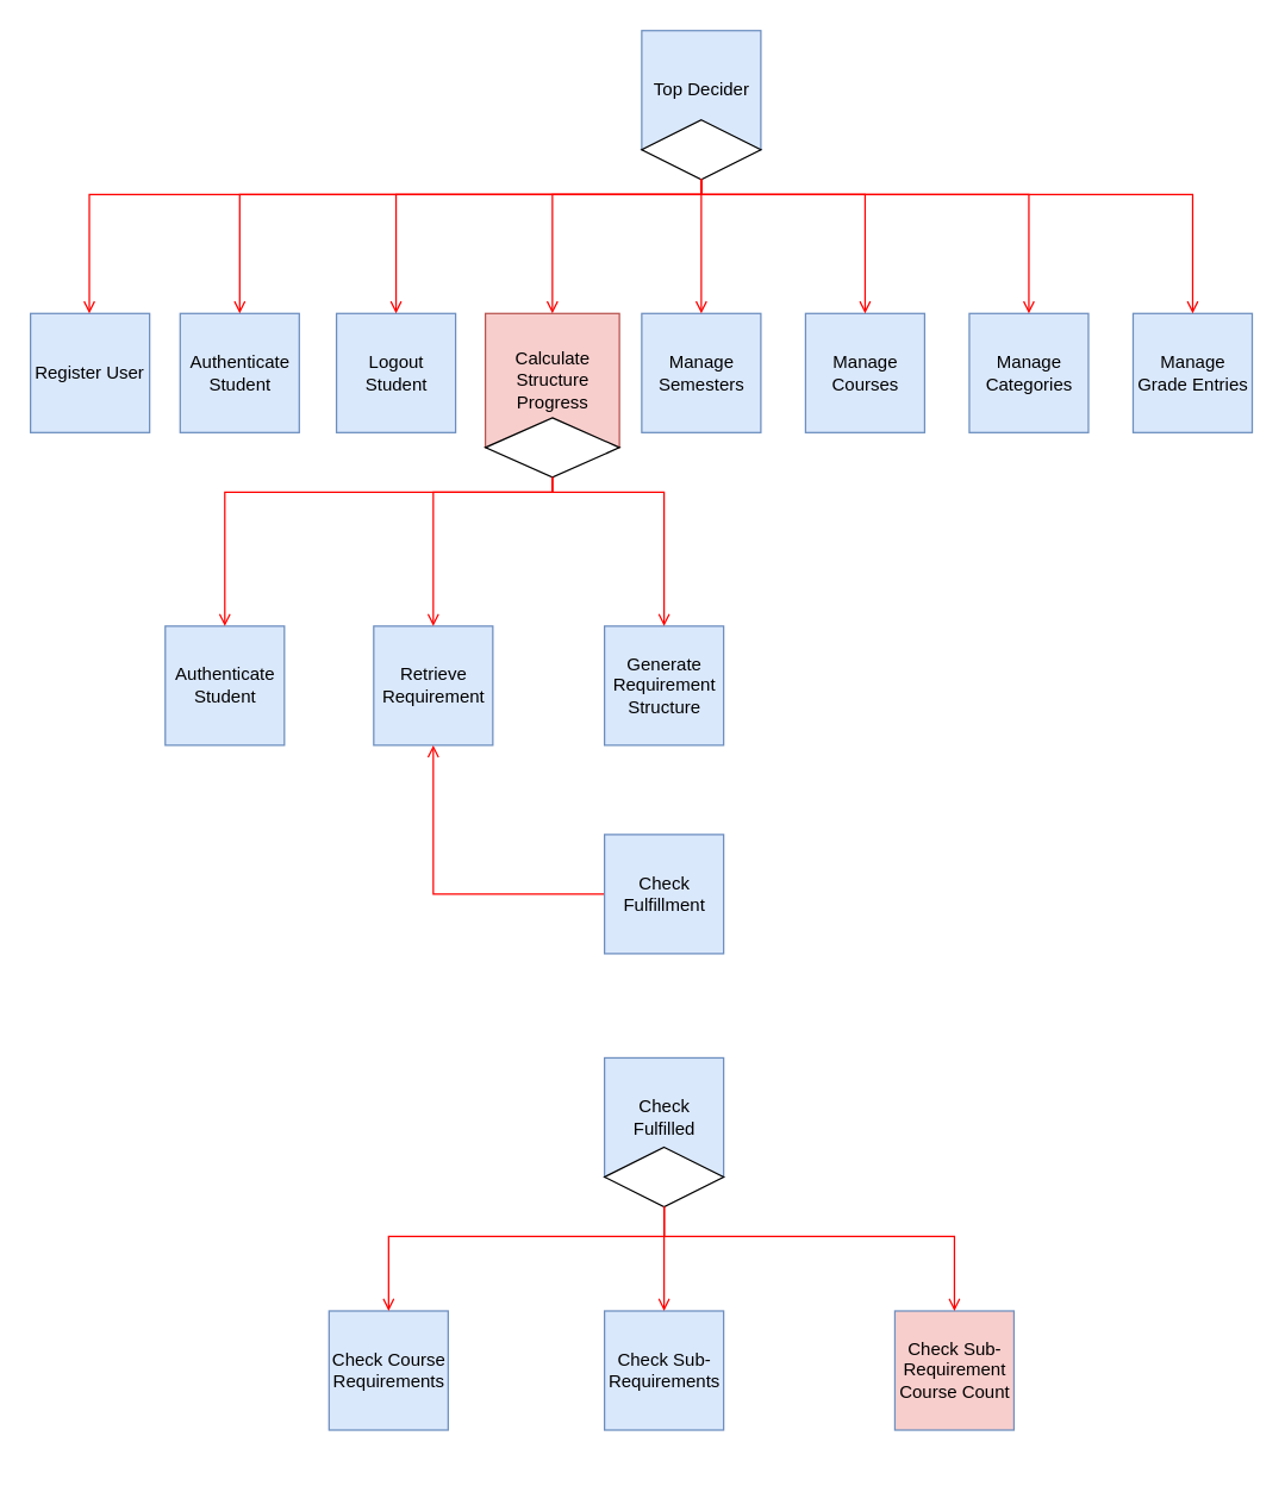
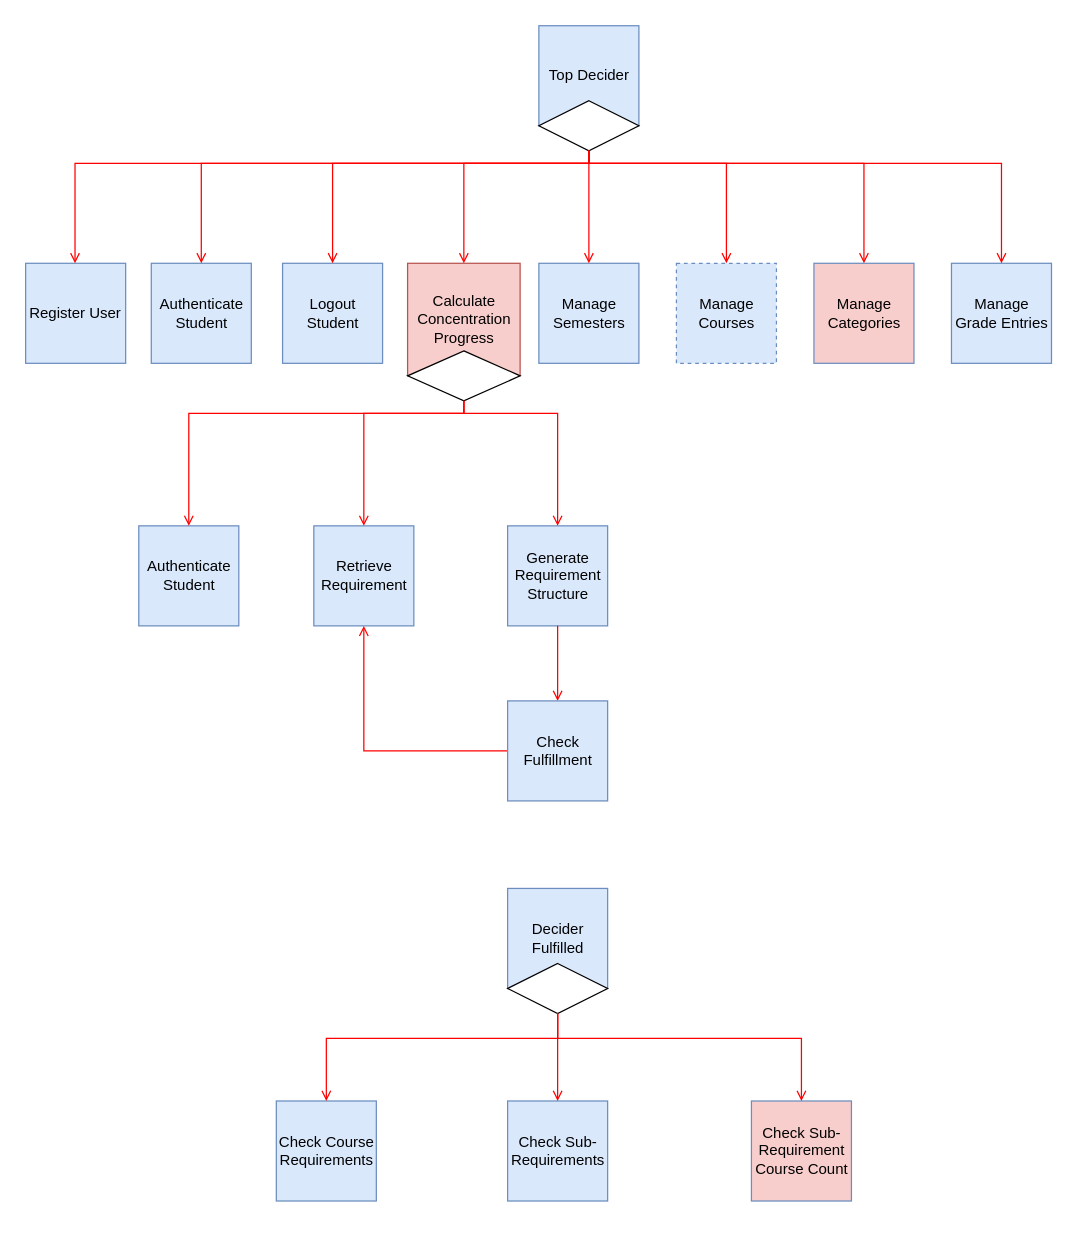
  <mxCell id="0" />
  <mxCell id="1" parent="0" />
  <mxCell id="2" value="" style="group" parent="1" vertex="1" connectable="0"><mxGeometry x="430.5" y="20" width="80" height="100" as="geometry" /></mxCell>
  <mxCell id="3" value="Top Decider" style="whiteSpace=wrap;html=1;aspect=fixed;fillColor=#dae8fc;strokeColor=#6c8ebf;" parent="2" vertex="1"><mxGeometry width="80" height="80" as="geometry" /></mxCell>
  <mxCell id="4" value="" style="rhombus;whiteSpace=wrap;html=1;" parent="2" vertex="1"><mxGeometry y="60" width="80" height="40" as="geometry" /></mxCell>
  <mxCell id="5" value="" style="group" parent="1" vertex="1" connectable="0"><mxGeometry x="120.5" y="210" width="80" height="100" as="geometry" /></mxCell>
  <mxCell id="6" value="Authenticate Student" style="whiteSpace=wrap;html=1;aspect=fixed;fillColor=#dae8fc;strokeColor=#6c8ebf;" parent="5" vertex="1"><mxGeometry width="80" height="80" as="geometry" /></mxCell>
  <mxCell id="7" value="" style="group" parent="1" vertex="1" connectable="0"><mxGeometry x="20" y="210" width="80" height="100" as="geometry" /></mxCell>
  <mxCell id="8" value="Register User" style="whiteSpace=wrap;html=1;aspect=fixed;fillColor=#dae8fc;strokeColor=#6c8ebf;" parent="7" vertex="1"><mxGeometry width="80" height="80" as="geometry" /></mxCell>
  <mxCell id="9" value="" style="group" parent="1" vertex="1" connectable="0"><mxGeometry x="225.5" y="210" width="80" height="100" as="geometry" /></mxCell>
  <mxCell id="10" value="Logout Student" style="whiteSpace=wrap;html=1;aspect=fixed;fillColor=#dae8fc;strokeColor=#6c8ebf;" parent="9" vertex="1"><mxGeometry width="80" height="80" as="geometry" /></mxCell>
  <mxCell id="11" value="" style="group" parent="1" vertex="1" connectable="0"><mxGeometry x="330.5" y="210" width="90" height="110" as="geometry" /></mxCell>
- <mxCell id="12" value="Calculate Structure Progress" style="whiteSpace=wrap;html=1;aspect=fixed;fillColor=#f8cecc;strokeColor=#b85450;" parent="11" vertex="1"><mxGeometry x="-5" width="90" height="90" as="geometry" /></mxCell>
+ <mxCell id="12" value="Calculate Concentration Progress" style="whiteSpace=wrap;html=1;aspect=fixed;fillColor=#f8cecc;strokeColor=#b85450;" parent="11" vertex="1"><mxGeometry x="-5" width="90" height="90" as="geometry" /></mxCell>
  <mxCell id="13" value="" style="rhombus;whiteSpace=wrap;html=1;" parent="11" vertex="1"><mxGeometry x="-5" y="70" width="90" height="40" as="geometry" /></mxCell>
  <mxCell id="14" value="" style="group" parent="1" vertex="1" connectable="0"><mxGeometry x="430.5" y="210" width="80" height="100" as="geometry" /></mxCell>
  <mxCell id="15" value="Manage Semesters" style="whiteSpace=wrap;html=1;aspect=fixed;fillColor=#dae8fc;strokeColor=#6c8ebf;" parent="14" vertex="1"><mxGeometry width="80" height="80" as="geometry" /></mxCell>
  <mxCell id="16" value="" style="group" parent="1" vertex="1" connectable="0"><mxGeometry x="540.5" y="210" width="80" height="100" as="geometry" /></mxCell>
- <mxCell id="17" value="Manage Courses" style="whiteSpace=wrap;html=1;aspect=fixed;fillColor=#dae8fc;strokeColor=#6c8ebf;" parent="16" vertex="1"><mxGeometry width="80" height="80" as="geometry" /></mxCell>
+ <mxCell id="17" value="Manage Courses" style="whiteSpace=wrap;html=1;aspect=fixed;fillColor=#dae8fc;strokeColor=#6c8ebf;dashed=1;" parent="16" vertex="1"><mxGeometry width="80" height="80" as="geometry" /></mxCell>
  <mxCell id="18" value="" style="group" parent="1" vertex="1" connectable="0"><mxGeometry x="650.5" y="210" width="80" height="100" as="geometry" /></mxCell>
- <mxCell id="19" value="Manage Categories" style="whiteSpace=wrap;html=1;aspect=fixed;fillColor=#dae8fc;strokeColor=#6c8ebf;" parent="18" vertex="1"><mxGeometry width="80" height="80" as="geometry" /></mxCell>
+ <mxCell id="19" value="Manage Categories" style="whiteSpace=wrap;html=1;aspect=fixed;fillColor=#f8cecc;strokeColor=#6c8ebf;" parent="18" vertex="1"><mxGeometry width="80" height="80" as="geometry" /></mxCell>
  <mxCell id="20" value="" style="group" parent="1" vertex="1" connectable="0"><mxGeometry x="760.5" y="210" width="80" height="100" as="geometry" /></mxCell>
  <mxCell id="21" value="Manage Grade Entries" style="whiteSpace=wrap;html=1;aspect=fixed;fillColor=#dae8fc;strokeColor=#6c8ebf;" parent="20" vertex="1"><mxGeometry width="80" height="80" as="geometry" /></mxCell>
  <mxCell id="22" style="edgeStyle=orthogonalEdgeStyle;rounded=0;orthogonalLoop=1;jettySize=auto;html=1;strokeColor=#FF0000;endArrow=open;endFill=0;" parent="1" source="4" target="8" edge="1"><mxGeometry relative="1" as="geometry"><Array as="points"><mxPoint x="470.5" y="130" /><mxPoint x="59.5" y="130" /></Array></mxGeometry></mxCell>
  <mxCell id="23" style="edgeStyle=orthogonalEdgeStyle;rounded=0;orthogonalLoop=1;jettySize=auto;html=1;endArrow=open;endFill=0;strokeColor=#FF0000;" parent="1" source="4" target="6" edge="1"><mxGeometry relative="1" as="geometry"><Array as="points"><mxPoint x="470.5" y="130" /><mxPoint x="160.5" y="130" /></Array></mxGeometry></mxCell>
  <mxCell id="24" style="edgeStyle=orthogonalEdgeStyle;rounded=0;orthogonalLoop=1;jettySize=auto;html=1;endArrow=open;endFill=0;strokeColor=#FF0000;" parent="1" source="4" target="10" edge="1"><mxGeometry relative="1" as="geometry"><Array as="points"><mxPoint x="470.5" y="130" /><mxPoint x="265.5" y="130" /></Array></mxGeometry></mxCell>
  <mxCell id="25" style="edgeStyle=orthogonalEdgeStyle;rounded=0;orthogonalLoop=1;jettySize=auto;html=1;endArrow=open;endFill=0;strokeColor=#FF0000;" parent="1" source="4" target="12" edge="1"><mxGeometry relative="1" as="geometry"><Array as="points"><mxPoint x="470.5" y="130" /><mxPoint x="370.5" y="130" /></Array></mxGeometry></mxCell>
  <mxCell id="26" style="edgeStyle=orthogonalEdgeStyle;rounded=0;orthogonalLoop=1;jettySize=auto;html=1;endArrow=open;endFill=0;strokeColor=#FF0000;" parent="1" source="4" target="15" edge="1"><mxGeometry relative="1" as="geometry" /></mxCell>
  <mxCell id="27" style="edgeStyle=orthogonalEdgeStyle;rounded=0;orthogonalLoop=1;jettySize=auto;html=1;endArrow=open;endFill=0;strokeColor=#FF0000;" parent="1" source="4" target="17" edge="1"><mxGeometry relative="1" as="geometry"><Array as="points"><mxPoint x="470.5" y="130" /><mxPoint x="580.5" y="130" /></Array></mxGeometry></mxCell>
  <mxCell id="28" style="edgeStyle=orthogonalEdgeStyle;rounded=0;orthogonalLoop=1;jettySize=auto;html=1;endArrow=open;endFill=0;strokeColor=#FF0000;" parent="1" source="4" target="19" edge="1"><mxGeometry relative="1" as="geometry"><Array as="points"><mxPoint x="470.5" y="130" /><mxPoint x="690.5" y="130" /></Array></mxGeometry></mxCell>
  <mxCell id="29" style="edgeStyle=orthogonalEdgeStyle;rounded=0;orthogonalLoop=1;jettySize=auto;html=1;endArrow=open;endFill=0;strokeColor=#FF0000;" parent="1" source="4" target="21" edge="1"><mxGeometry relative="1" as="geometry"><Array as="points"><mxPoint x="470.5" y="130" /><mxPoint x="800.5" y="130" /></Array></mxGeometry></mxCell>
  <mxCell id="30" value="" style="group" parent="1" vertex="1" connectable="0"><mxGeometry x="110.5" y="420" width="80" height="100" as="geometry" /></mxCell>
  <mxCell id="31" value="Authenticate Student" style="whiteSpace=wrap;html=1;aspect=fixed;fillColor=#dae8fc;strokeColor=#6c8ebf;" parent="30" vertex="1"><mxGeometry width="80" height="80" as="geometry" /></mxCell>
  <mxCell id="32" style="edgeStyle=orthogonalEdgeStyle;rounded=0;orthogonalLoop=1;jettySize=auto;html=1;endArrow=open;endFill=0;strokeColor=#FF0000;" parent="1" source="13" target="31" edge="1"><mxGeometry relative="1" as="geometry"><Array as="points"><mxPoint x="370.5" y="330" /><mxPoint x="150.5" y="330" /></Array></mxGeometry></mxCell>
  <mxCell id="33" value="" style="group" parent="1" vertex="1" connectable="0"><mxGeometry x="250.5" y="420" width="80" height="100" as="geometry" /></mxCell>
  <mxCell id="34" value="Retrieve Requirement" style="whiteSpace=wrap;html=1;aspect=fixed;fillColor=#dae8fc;strokeColor=#6c8ebf;" parent="33" vertex="1"><mxGeometry width="80" height="80" as="geometry" /></mxCell>
  <mxCell id="35" style="edgeStyle=orthogonalEdgeStyle;rounded=0;orthogonalLoop=1;jettySize=auto;html=1;endArrow=open;endFill=0;strokeColor=#FF0000;" parent="1" source="13" target="34" edge="1"><mxGeometry relative="1" as="geometry"><Array as="points"><mxPoint x="370.5" y="330" /><mxPoint x="290.5" y="330" /></Array></mxGeometry></mxCell>
  <mxCell id="36" value="" style="group" parent="1" vertex="1" connectable="0"><mxGeometry x="405.5" y="420" width="80" height="100" as="geometry" /></mxCell>
  <mxCell id="37" value="Generate Requirement Structure" style="whiteSpace=wrap;html=1;aspect=fixed;fillColor=#dae8fc;strokeColor=#6c8ebf;" parent="36" vertex="1"><mxGeometry width="80" height="80" as="geometry" /></mxCell>
  <mxCell id="38" style="edgeStyle=orthogonalEdgeStyle;rounded=0;orthogonalLoop=1;jettySize=auto;html=1;endArrow=open;endFill=0;strokeColor=#FF0000;" parent="1" source="13" target="37" edge="1"><mxGeometry relative="1" as="geometry"><mxPoint x="445.5" y="400" as="targetPoint" /><Array as="points"><mxPoint x="370.5" y="330" /><mxPoint x="445.5" y="330" /></Array></mxGeometry></mxCell>
+ <mxCell id="39" style="edgeStyle=orthogonalEdgeStyle;rounded=0;orthogonalLoop=1;jettySize=auto;html=1;endArrow=open;endFill=0;strokeColor=#FF0000;" parent="1" source="37" target="51" edge="1"><mxGeometry relative="1" as="geometry" /></mxCell>
  <mxCell id="40" value="" style="group" parent="1" vertex="1" connectable="0"><mxGeometry x="220.5" y="880" width="80" height="100" as="geometry" /></mxCell>
  <mxCell id="41" value="Check Course Requirements" style="whiteSpace=wrap;html=1;aspect=fixed;fillColor=#dae8fc;strokeColor=#6c8ebf;" parent="40" vertex="1"><mxGeometry width="80" height="80" as="geometry" /></mxCell>
  <mxCell id="42" value="" style="group" parent="1" vertex="1" connectable="0"><mxGeometry x="405.5" y="880" width="80" height="100" as="geometry" /></mxCell>
  <mxCell id="43" value="Check Sub-Requirements" style="whiteSpace=wrap;html=1;aspect=fixed;fillColor=#dae8fc;strokeColor=#6c8ebf;" parent="42" vertex="1"><mxGeometry width="80" height="80" as="geometry" /></mxCell>
  <mxCell id="44" value="" style="group" parent="1" vertex="1" connectable="0"><mxGeometry x="600.5" y="880" width="80" height="100" as="geometry" /></mxCell>
  <mxCell id="45" value="Check Sub-Requirement Course Count" style="whiteSpace=wrap;html=1;aspect=fixed;fillColor=#f8cecc;strokeColor=#6c8ebf;" parent="44" vertex="1"><mxGeometry width="80" height="80" as="geometry" /></mxCell>
  <mxCell id="46" value="" style="group" parent="1" vertex="1" connectable="0"><mxGeometry x="405.5" y="710" width="80" height="100" as="geometry" /></mxCell>
  <mxCell id="47" value="" style="group" parent="46" vertex="1" connectable="0"><mxGeometry width="80" height="100" as="geometry" /></mxCell>
- <mxCell id="48" value="Check Fulfilled" style="whiteSpace=wrap;html=1;aspect=fixed;fillColor=#dae8fc;strokeColor=#6c8ebf;" parent="47" vertex="1"><mxGeometry width="80" height="80" as="geometry" /></mxCell>
+ <mxCell id="48" value="Decider Fulfilled" style="whiteSpace=wrap;html=1;aspect=fixed;fillColor=#dae8fc;strokeColor=#6c8ebf;" parent="47" vertex="1"><mxGeometry width="80" height="80" as="geometry" /></mxCell>
  <mxCell id="49" value="" style="rhombus;whiteSpace=wrap;html=1;" parent="47" vertex="1"><mxGeometry y="60" width="80" height="40" as="geometry" /></mxCell>
  <mxCell id="50" style="edgeStyle=orthogonalEdgeStyle;rounded=0;orthogonalLoop=1;jettySize=auto;html=1;endArrow=open;endFill=0;strokeColor=#FF0000;" parent="1" source="51" target="34" edge="1"><mxGeometry relative="1" as="geometry" /></mxCell>
  <mxCell id="51" value="Check Fulfillment" style="whiteSpace=wrap;html=1;aspect=fixed;fillColor=#dae8fc;strokeColor=#6c8ebf;" parent="1" vertex="1"><mxGeometry x="405.5" y="560" width="80" height="80" as="geometry" /></mxCell>
  <mxCell id="52" style="edgeStyle=orthogonalEdgeStyle;rounded=0;orthogonalLoop=1;jettySize=auto;html=1;endArrow=open;endFill=0;strokeColor=#FF0000;" parent="1" source="49" target="45" edge="1"><mxGeometry relative="1" as="geometry"><Array as="points"><mxPoint x="445.5" y="830" /><mxPoint x="640.5" y="830" /></Array></mxGeometry></mxCell>
  <mxCell id="53" style="edgeStyle=orthogonalEdgeStyle;rounded=0;orthogonalLoop=1;jettySize=auto;html=1;endArrow=open;endFill=0;strokeColor=#FF0000;" parent="1" source="49" target="41" edge="1"><mxGeometry relative="1" as="geometry"><Array as="points"><mxPoint x="445.5" y="830" /><mxPoint x="260.5" y="830" /></Array></mxGeometry></mxCell>
  <mxCell id="54" style="edgeStyle=orthogonalEdgeStyle;rounded=0;orthogonalLoop=1;jettySize=auto;html=1;endArrow=open;endFill=0;strokeColor=#FF0000;" parent="1" source="49" target="43" edge="1"><mxGeometry relative="1" as="geometry" /></mxCell>
